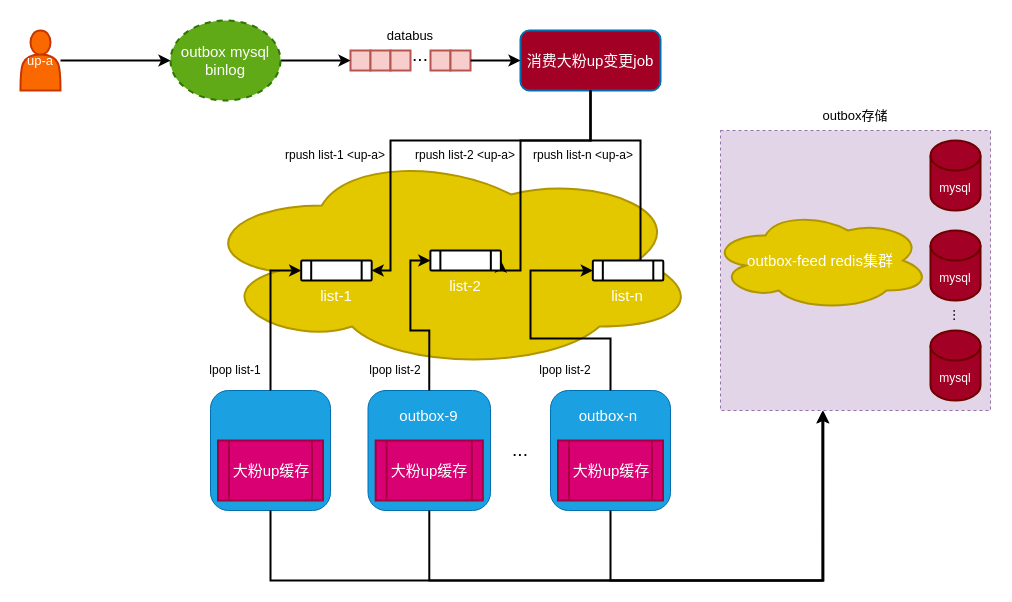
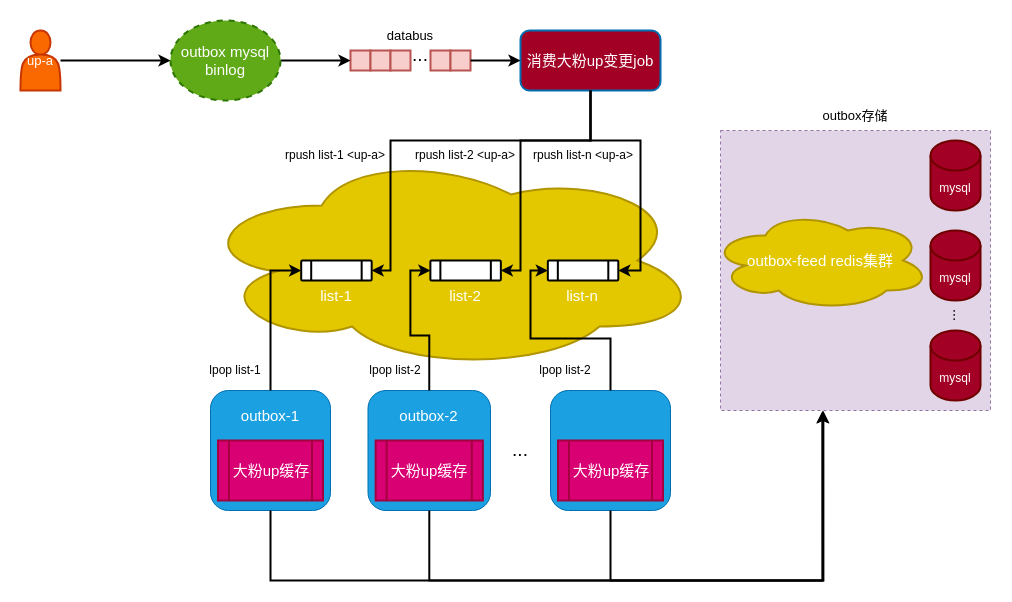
  <mxCell id="0" />
  <mxCell id="1" parent="0" />
  <mxCell id="2" value="" style="ellipse;shape=cloud;whiteSpace=wrap;html=1;strokeWidth=2;fillColor=#e3c800;fontColor=#000000;strokeColor=#B09500;" vertex="1" parent="1"><mxGeometry x="195" y="150" width="505.0" height="220" as="geometry" /></mxCell>
  <mxCell id="3" value="" style="group" vertex="1" connectable="0" parent="1"><mxGeometry x="350" y="40" width="120" height="30" as="geometry" /></mxCell>
  <mxCell id="4" value="" style="rounded=0;whiteSpace=wrap;html=1;fillColor=#f8cecc;strokeColor=#b85450;strokeWidth=2;" vertex="1" parent="3"><mxGeometry y="10" width="20" height="20" as="geometry" /></mxCell>
  <mxCell id="5" value="" style="rounded=0;whiteSpace=wrap;html=1;fillColor=#f8cecc;strokeColor=#b85450;strokeWidth=2;" vertex="1" parent="3"><mxGeometry x="20" y="10" width="20" height="20" as="geometry" /></mxCell>
  <mxCell id="6" value="" style="rounded=0;whiteSpace=wrap;html=1;fillColor=#f8cecc;strokeColor=#b85450;strokeWidth=2;" vertex="1" parent="3"><mxGeometry x="40" y="10" width="20" height="20" as="geometry" /></mxCell>
  <mxCell id="7" value="" style="rounded=0;whiteSpace=wrap;html=1;fillColor=#f8cecc;strokeColor=#b85450;strokeWidth=2;" vertex="1" parent="3"><mxGeometry x="80" y="10" width="20" height="20" as="geometry" /></mxCell>
  <mxCell id="8" value="" style="rounded=0;whiteSpace=wrap;html=1;fillColor=#f8cecc;strokeColor=#b85450;strokeWidth=2;" vertex="1" parent="3"><mxGeometry x="100" y="10" width="20" height="20" as="geometry" /></mxCell>
  <mxCell id="9" value="&lt;font style=&quot;font-size: 19px;&quot;&gt;...&lt;/font&gt;" style="text;strokeColor=none;align=center;fillColor=none;html=1;verticalAlign=middle;whiteSpace=wrap;rounded=0;" vertex="1" parent="3"><mxGeometry x="50" width="40" height="30" as="geometry" /></mxCell>
  <mxCell id="10" style="edgeStyle=orthogonalEdgeStyle;rounded=0;orthogonalLoop=1;jettySize=auto;html=1;entryX=0;entryY=0.5;entryDx=0;entryDy=0;strokeWidth=2;" edge="1" parent="1" source="11" target="4"><mxGeometry relative="1" as="geometry" /></mxCell>
  <mxCell id="11" value="&lt;font style=&quot;font-size: 15px;&quot;&gt;outbox mysql binlog&lt;/font&gt;" style="ellipse;whiteSpace=wrap;html=1;strokeWidth=2;fillColor=#60a917;fontColor=#ffffff;strokeColor=#2D7600;dashed=1;" vertex="1" parent="1"><mxGeometry x="170" y="20" width="110" height="80" as="geometry" /></mxCell>
  <mxCell id="12" value="&lt;font style=&quot;font-size: 13px;&quot;&gt;databus&lt;/font&gt;" style="text;strokeColor=none;align=center;fillColor=none;html=1;verticalAlign=middle;whiteSpace=wrap;rounded=0;" vertex="1" parent="1"><mxGeometry x="380" y="20" width="60" height="30" as="geometry" /></mxCell>
  <mxCell id="13" value="&lt;font style=&quot;font-size: 15px;&quot;&gt;消费大粉up变更job&lt;/font&gt;" style="rounded=1;whiteSpace=wrap;html=1;strokeWidth=2;fillColor=#a20025;fontColor=#ffffff;strokeColor=#006EAF;" vertex="1" parent="1"><mxGeometry x="520" y="30" width="140" height="60" as="geometry" /></mxCell>
  <mxCell id="14" style="edgeStyle=orthogonalEdgeStyle;rounded=0;orthogonalLoop=1;jettySize=auto;html=1;entryX=0;entryY=0.5;entryDx=0;entryDy=0;strokeWidth=2;" edge="1" parent="1" source="8" target="13"><mxGeometry relative="1" as="geometry" /></mxCell>
  <mxCell id="15" style="edgeStyle=orthogonalEdgeStyle;rounded=0;orthogonalLoop=1;jettySize=auto;html=1;entryX=1;entryY=0.5;entryDx=0;entryDy=0;strokeWidth=2;" edge="1" parent="1" source="13" target="45"><mxGeometry relative="1" as="geometry"><Array as="points"><mxPoint x="590" y="140" /><mxPoint x="390" y="140" /><mxPoint x="390" y="270" /></Array></mxGeometry></mxCell>
  <mxCell id="16" style="edgeStyle=orthogonalEdgeStyle;rounded=0;orthogonalLoop=1;jettySize=auto;html=1;entryX=1;entryY=0.5;entryDx=0;entryDy=0;strokeWidth=2;" edge="1" parent="1" source="13" target="46"><mxGeometry relative="1" as="geometry"><Array as="points"><mxPoint x="590" y="140" /><mxPoint x="520" y="140" /><mxPoint x="520" y="270" /></Array></mxGeometry></mxCell>
  <mxCell id="17" style="edgeStyle=orthogonalEdgeStyle;rounded=0;orthogonalLoop=1;jettySize=auto;html=1;entryX=1;entryY=0.5;entryDx=0;entryDy=0;strokeWidth=2;" edge="1" parent="1" source="13" target="47"><mxGeometry relative="1" as="geometry"><Array as="points"><mxPoint x="590" y="140" /><mxPoint x="640" y="140" /><mxPoint x="640" y="270" /></Array></mxGeometry></mxCell>
  <mxCell id="18" value="" style="group" vertex="1" connectable="0" parent="1"><mxGeometry x="210" y="390" width="120" height="120" as="geometry" /></mxCell>
  <mxCell id="19" value="" style="rounded=1;whiteSpace=wrap;html=1;fillColor=#1ba1e2;fontColor=#ffffff;strokeColor=#006EAF;" vertex="1" parent="18"><mxGeometry width="120" height="120" as="geometry" /></mxCell>
  <mxCell id="20" value="&lt;span style=&quot;font-size: 15px;&quot;&gt;大粉up缓存&lt;/span&gt;" style="shape=process;whiteSpace=wrap;html=1;backgroundOutline=1;strokeWidth=2;fillColor=#d80073;fontColor=#ffffff;strokeColor=#A50040;" vertex="1" parent="18"><mxGeometry x="7.5" y="50" width="105" height="60" as="geometry" /></mxCell>
+ <mxCell id="21" value="&lt;font color=&quot;#ffffff&quot; style=&quot;font-size: 15px;&quot;&gt;outbox-1&lt;/font&gt;" style="text;strokeColor=none;align=center;fillColor=none;html=1;verticalAlign=middle;whiteSpace=wrap;rounded=0;" vertex="1" parent="18"><mxGeometry x="25" y="10" width="70" height="30" as="geometry" /></mxCell>
  <mxCell id="22" value="" style="group" vertex="1" connectable="0" parent="1"><mxGeometry x="367.5" y="390" width="122.5" height="120" as="geometry" /></mxCell>
  <mxCell id="23" value="" style="rounded=1;whiteSpace=wrap;html=1;fillColor=#1ba1e2;fontColor=#ffffff;strokeColor=#006EAF;" vertex="1" parent="22"><mxGeometry width="122.5" height="120" as="geometry" /></mxCell>
  <mxCell id="24" value="&lt;span style=&quot;font-size: 15px;&quot;&gt;大粉up缓存&lt;/span&gt;" style="shape=process;whiteSpace=wrap;html=1;backgroundOutline=1;strokeWidth=2;fillColor=#d80073;fontColor=#ffffff;strokeColor=#A50040;" vertex="1" parent="22"><mxGeometry x="7.656" y="50" width="107.187" height="60" as="geometry" /></mxCell>
- <mxCell id="25" value="&lt;font color=&quot;#ffffff&quot; style=&quot;font-size: 15px;&quot;&gt;outbox-9&lt;/font&gt;" style="text;strokeColor=none;align=center;fillColor=none;html=1;verticalAlign=middle;whiteSpace=wrap;rounded=0;" vertex="1" parent="22"><mxGeometry x="25.521" y="10" width="71.458" height="30" as="geometry" /></mxCell>
+ <mxCell id="25" value="&lt;font color=&quot;#ffffff&quot; style=&quot;font-size: 15px;&quot;&gt;outbox-2&lt;/font&gt;" style="text;strokeColor=none;align=center;fillColor=none;html=1;verticalAlign=middle;whiteSpace=wrap;rounded=0;" vertex="1" parent="22"><mxGeometry x="25.521" y="10" width="71.458" height="30" as="geometry" /></mxCell>
  <mxCell id="26" value="" style="group" vertex="1" connectable="0" parent="1"><mxGeometry x="550" y="390" width="120" height="120" as="geometry" /></mxCell>
  <mxCell id="27" value="" style="rounded=1;whiteSpace=wrap;html=1;fillColor=#1ba1e2;fontColor=#ffffff;strokeColor=#006EAF;" vertex="1" parent="26"><mxGeometry width="120" height="120" as="geometry" /></mxCell>
  <mxCell id="28" value="&lt;span style=&quot;font-size: 15px;&quot;&gt;大粉up缓存&lt;/span&gt;" style="shape=process;whiteSpace=wrap;html=1;backgroundOutline=1;strokeWidth=2;fillColor=#d80073;fontColor=#ffffff;strokeColor=#A50040;" vertex="1" parent="26"><mxGeometry x="7.5" y="50" width="105" height="60" as="geometry" /></mxCell>
- <mxCell id="29" value="&lt;font color=&quot;#ffffff&quot; style=&quot;font-size: 15px;&quot;&gt;outbox-n&amp;nbsp;&lt;/font&gt;" style="text;strokeColor=none;align=center;fillColor=none;html=1;verticalAlign=middle;whiteSpace=wrap;rounded=0;" vertex="1" parent="26"><mxGeometry x="25" y="10" width="70" height="30" as="geometry" /></mxCell>
  <mxCell id="30" style="edgeStyle=orthogonalEdgeStyle;rounded=0;orthogonalLoop=1;jettySize=auto;html=1;entryX=0;entryY=0.5;entryDx=0;entryDy=0;strokeWidth=2;exitX=0.5;exitY=0;exitDx=0;exitDy=0;" edge="1" parent="1" source="27" target="47"><mxGeometry relative="1" as="geometry"><mxPoint x="610" y="380" as="sourcePoint" /><Array as="points"><mxPoint x="610" y="338" /><mxPoint x="530" y="338" /><mxPoint x="530" y="270" /></Array></mxGeometry></mxCell>
  <mxCell id="31" style="edgeStyle=orthogonalEdgeStyle;rounded=0;orthogonalLoop=1;jettySize=auto;html=1;exitX=0.5;exitY=0;exitDx=0;exitDy=0;entryX=0;entryY=0.5;entryDx=0;entryDy=0;strokeWidth=2;" edge="1" parent="1" source="23" target="46"><mxGeometry relative="1" as="geometry" /></mxCell>
  <mxCell id="32" style="edgeStyle=orthogonalEdgeStyle;rounded=0;orthogonalLoop=1;jettySize=auto;html=1;exitX=0.5;exitY=0;exitDx=0;exitDy=0;entryX=0;entryY=0.5;entryDx=0;entryDy=0;strokeWidth=2;" edge="1" parent="1" source="19" target="45"><mxGeometry relative="1" as="geometry" /></mxCell>
  <mxCell id="33" value="" style="group" vertex="1" connectable="0" parent="1"><mxGeometry x="710" y="100" width="280" height="310" as="geometry" /></mxCell>
  <mxCell id="34" value="" style="rounded=0;whiteSpace=wrap;html=1;dashed=1;fillColor=#e1d5e7;strokeColor=#9673a6;" vertex="1" parent="33"><mxGeometry x="10" y="30" width="270" height="280" as="geometry" /></mxCell>
  <mxCell id="35" value="&lt;font color=&quot;#ffffff&quot; style=&quot;font-size: 15px;&quot;&gt;outbox-feed redis集群&lt;/font&gt;" style="ellipse;shape=cloud;whiteSpace=wrap;html=1;strokeWidth=2;fillColor=#e3c800;strokeColor=#B09500;fontColor=#000000;" vertex="1" parent="33"><mxGeometry y="110" width="220" height="100" as="geometry" /></mxCell>
  <mxCell id="36" value="mysql" style="shape=cylinder3;whiteSpace=wrap;html=1;boundedLbl=1;backgroundOutline=1;size=15;strokeWidth=2;fillColor=#a20025;fontColor=#ffffff;strokeColor=#6F0000;" vertex="1" parent="33"><mxGeometry x="220" y="40" width="50" height="70" as="geometry" /></mxCell>
  <mxCell id="37" value="mysql" style="shape=cylinder3;whiteSpace=wrap;html=1;boundedLbl=1;backgroundOutline=1;size=15;strokeWidth=2;fillColor=#a20025;fontColor=#ffffff;strokeColor=#6F0000;" vertex="1" parent="33"><mxGeometry x="220" y="130" width="50" height="70" as="geometry" /></mxCell>
  <mxCell id="38" value="&lt;font style=&quot;font-size: 15px;&quot;&gt;...&lt;/font&gt;" style="text;strokeColor=none;align=center;fillColor=none;html=1;verticalAlign=middle;whiteSpace=wrap;rounded=0;rotation=-90;" vertex="1" parent="33"><mxGeometry x="207" y="200" width="63" height="30" as="geometry" /></mxCell>
  <mxCell id="39" value="mysql" style="shape=cylinder3;whiteSpace=wrap;html=1;boundedLbl=1;backgroundOutline=1;size=15;strokeWidth=2;fillColor=#a20025;fontColor=#ffffff;strokeColor=#6F0000;" vertex="1" parent="33"><mxGeometry x="220" y="230" width="50" height="70" as="geometry" /></mxCell>
  <mxCell id="40" value="&lt;font style=&quot;font-size: 13px;&quot;&gt;outbox存储&lt;/font&gt;" style="text;strokeColor=none;align=center;fillColor=none;html=1;verticalAlign=middle;whiteSpace=wrap;rounded=0;" vertex="1" parent="33"><mxGeometry x="105" width="80" height="30" as="geometry" /></mxCell>
  <mxCell id="41" style="edgeStyle=orthogonalEdgeStyle;rounded=0;orthogonalLoop=1;jettySize=auto;html=1;entryX=0.378;entryY=1.002;entryDx=0;entryDy=0;entryPerimeter=0;strokeWidth=2;" edge="1" parent="1" source="19" target="34"><mxGeometry relative="1" as="geometry"><Array as="points"><mxPoint x="270" y="580" /><mxPoint x="822" y="580" /></Array></mxGeometry></mxCell>
  <mxCell id="42" value="&lt;font style=&quot;font-size: 19px;&quot;&gt;...&lt;/font&gt;" style="text;strokeColor=none;align=center;fillColor=none;html=1;verticalAlign=middle;whiteSpace=wrap;rounded=0;" vertex="1" parent="1"><mxGeometry x="500" y="435" width="40" height="30" as="geometry" /></mxCell>
  <mxCell id="43" style="edgeStyle=orthogonalEdgeStyle;rounded=0;orthogonalLoop=1;jettySize=auto;html=1;entryX=0.378;entryY=1.002;entryDx=0;entryDy=0;entryPerimeter=0;strokeWidth=2;" edge="1" parent="1" source="23" target="34"><mxGeometry relative="1" as="geometry"><Array as="points"><mxPoint x="429" y="580" /><mxPoint x="822" y="580" /></Array></mxGeometry></mxCell>
  <mxCell id="44" style="edgeStyle=orthogonalEdgeStyle;rounded=0;orthogonalLoop=1;jettySize=auto;html=1;entryX=0.381;entryY=1.002;entryDx=0;entryDy=0;entryPerimeter=0;strokeWidth=2;" edge="1" parent="1" source="27" target="34"><mxGeometry relative="1" as="geometry"><Array as="points"><mxPoint x="610" y="580" /><mxPoint x="823" y="580" /></Array></mxGeometry></mxCell>
  <mxCell id="45" value="&lt;font style=&quot;font-size: 15px;&quot; color=&quot;#ffffff&quot;&gt;list-1&lt;/font&gt;" style="verticalLabelPosition=bottom;verticalAlign=top;html=1;shape=process;whiteSpace=wrap;rounded=1;size=0.14;arcSize=6;strokeWidth=2;" vertex="1" parent="1"><mxGeometry x="300.698" y="260" width="70.465" height="20" as="geometry" /></mxCell>
- <mxCell id="46" value="&lt;font style=&quot;font-size: 15px;&quot; color=&quot;#ffffff&quot;&gt;list-2&lt;/font&gt;" style="verticalLabelPosition=bottom;verticalAlign=top;html=1;shape=process;whiteSpace=wrap;rounded=1;size=0.14;arcSize=6;strokeWidth=2;" vertex="1" parent="1"><mxGeometry x="429.884" y="250" width="70.465" height="20" as="geometry" /></mxCell>
- <mxCell id="47" value="&lt;font style=&quot;font-size: 15px;&quot; color=&quot;#ffffff&quot;&gt;list-n&lt;/font&gt;" style="verticalLabelPosition=bottom;verticalAlign=top;html=1;shape=process;whiteSpace=wrap;rounded=1;size=0.14;arcSize=6;strokeWidth=2;" vertex="1" parent="1"><mxGeometry x="592.33" y="260" width="70.47" height="20" as="geometry" /></mxCell>
+ <mxCell id="46" value="&lt;font style=&quot;font-size: 15px;&quot; color=&quot;#ffffff&quot;&gt;list-2&lt;/font&gt;" style="verticalLabelPosition=bottom;verticalAlign=top;html=1;shape=process;whiteSpace=wrap;rounded=1;size=0.14;arcSize=6;strokeWidth=2;" vertex="1" parent="1"><mxGeometry x="429.884" y="260" width="70.465" height="20" as="geometry" /></mxCell>
+ <mxCell id="47" value="&lt;font style=&quot;font-size: 15px;&quot; color=&quot;#ffffff&quot;&gt;list-n&lt;/font&gt;" style="verticalLabelPosition=bottom;verticalAlign=top;html=1;shape=process;whiteSpace=wrap;rounded=1;size=0.14;arcSize=6;strokeWidth=2;" vertex="1" parent="1"><mxGeometry x="547.33" y="260" width="70.47" height="20" as="geometry" /></mxCell>
  <mxCell id="48" value="rpush list-1 &amp;lt;up-a&amp;gt;" style="text;strokeColor=none;align=center;fillColor=none;html=1;verticalAlign=middle;whiteSpace=wrap;rounded=0;" vertex="1" parent="1"><mxGeometry x="280" y="140" width="110" height="30" as="geometry" /></mxCell>
  <mxCell id="49" value="lpop list-1" style="text;strokeColor=none;align=center;fillColor=none;html=1;verticalAlign=middle;whiteSpace=wrap;rounded=0;" vertex="1" parent="1"><mxGeometry x="180" y="355" width="110" height="30" as="geometry" /></mxCell>
  <mxCell id="50" value="rpush list-2 &amp;lt;up-a&amp;gt;" style="text;strokeColor=none;align=center;fillColor=none;html=1;verticalAlign=middle;whiteSpace=wrap;rounded=0;" vertex="1" parent="1"><mxGeometry x="410" y="140" width="110" height="30" as="geometry" /></mxCell>
  <mxCell id="51" value="rpush list-n &amp;lt;up-a&amp;gt;" style="text;strokeColor=none;align=center;fillColor=none;html=1;verticalAlign=middle;whiteSpace=wrap;rounded=0;" vertex="1" parent="1"><mxGeometry x="527.56" y="140" width="110" height="30" as="geometry" /></mxCell>
  <mxCell id="52" value="lpop list-2" style="text;strokeColor=none;align=center;fillColor=none;html=1;verticalAlign=middle;whiteSpace=wrap;rounded=0;" vertex="1" parent="1"><mxGeometry x="340" y="355" width="110" height="30" as="geometry" /></mxCell>
  <mxCell id="53" value="lpop list-2" style="text;strokeColor=none;align=center;fillColor=none;html=1;verticalAlign=middle;whiteSpace=wrap;rounded=0;" vertex="1" parent="1"><mxGeometry x="510" y="355" width="110" height="30" as="geometry" /></mxCell>
  <mxCell id="54" style="edgeStyle=orthogonalEdgeStyle;rounded=0;orthogonalLoop=1;jettySize=auto;html=1;entryX=0;entryY=0.5;entryDx=0;entryDy=0;strokeWidth=2;" edge="1" parent="1" source="55" target="11"><mxGeometry relative="1" as="geometry" /></mxCell>
  <mxCell id="55" value="&lt;font color=&quot;#ffffff&quot; style=&quot;font-size: 13px;&quot;&gt;up-a&lt;/font&gt;" style="shape=actor;whiteSpace=wrap;html=1;strokeWidth=2;fillColor=#fa6800;fontColor=#000000;strokeColor=#C73500;" vertex="1" parent="1"><mxGeometry x="20" y="30" width="40" height="60" as="geometry" /></mxCell>
